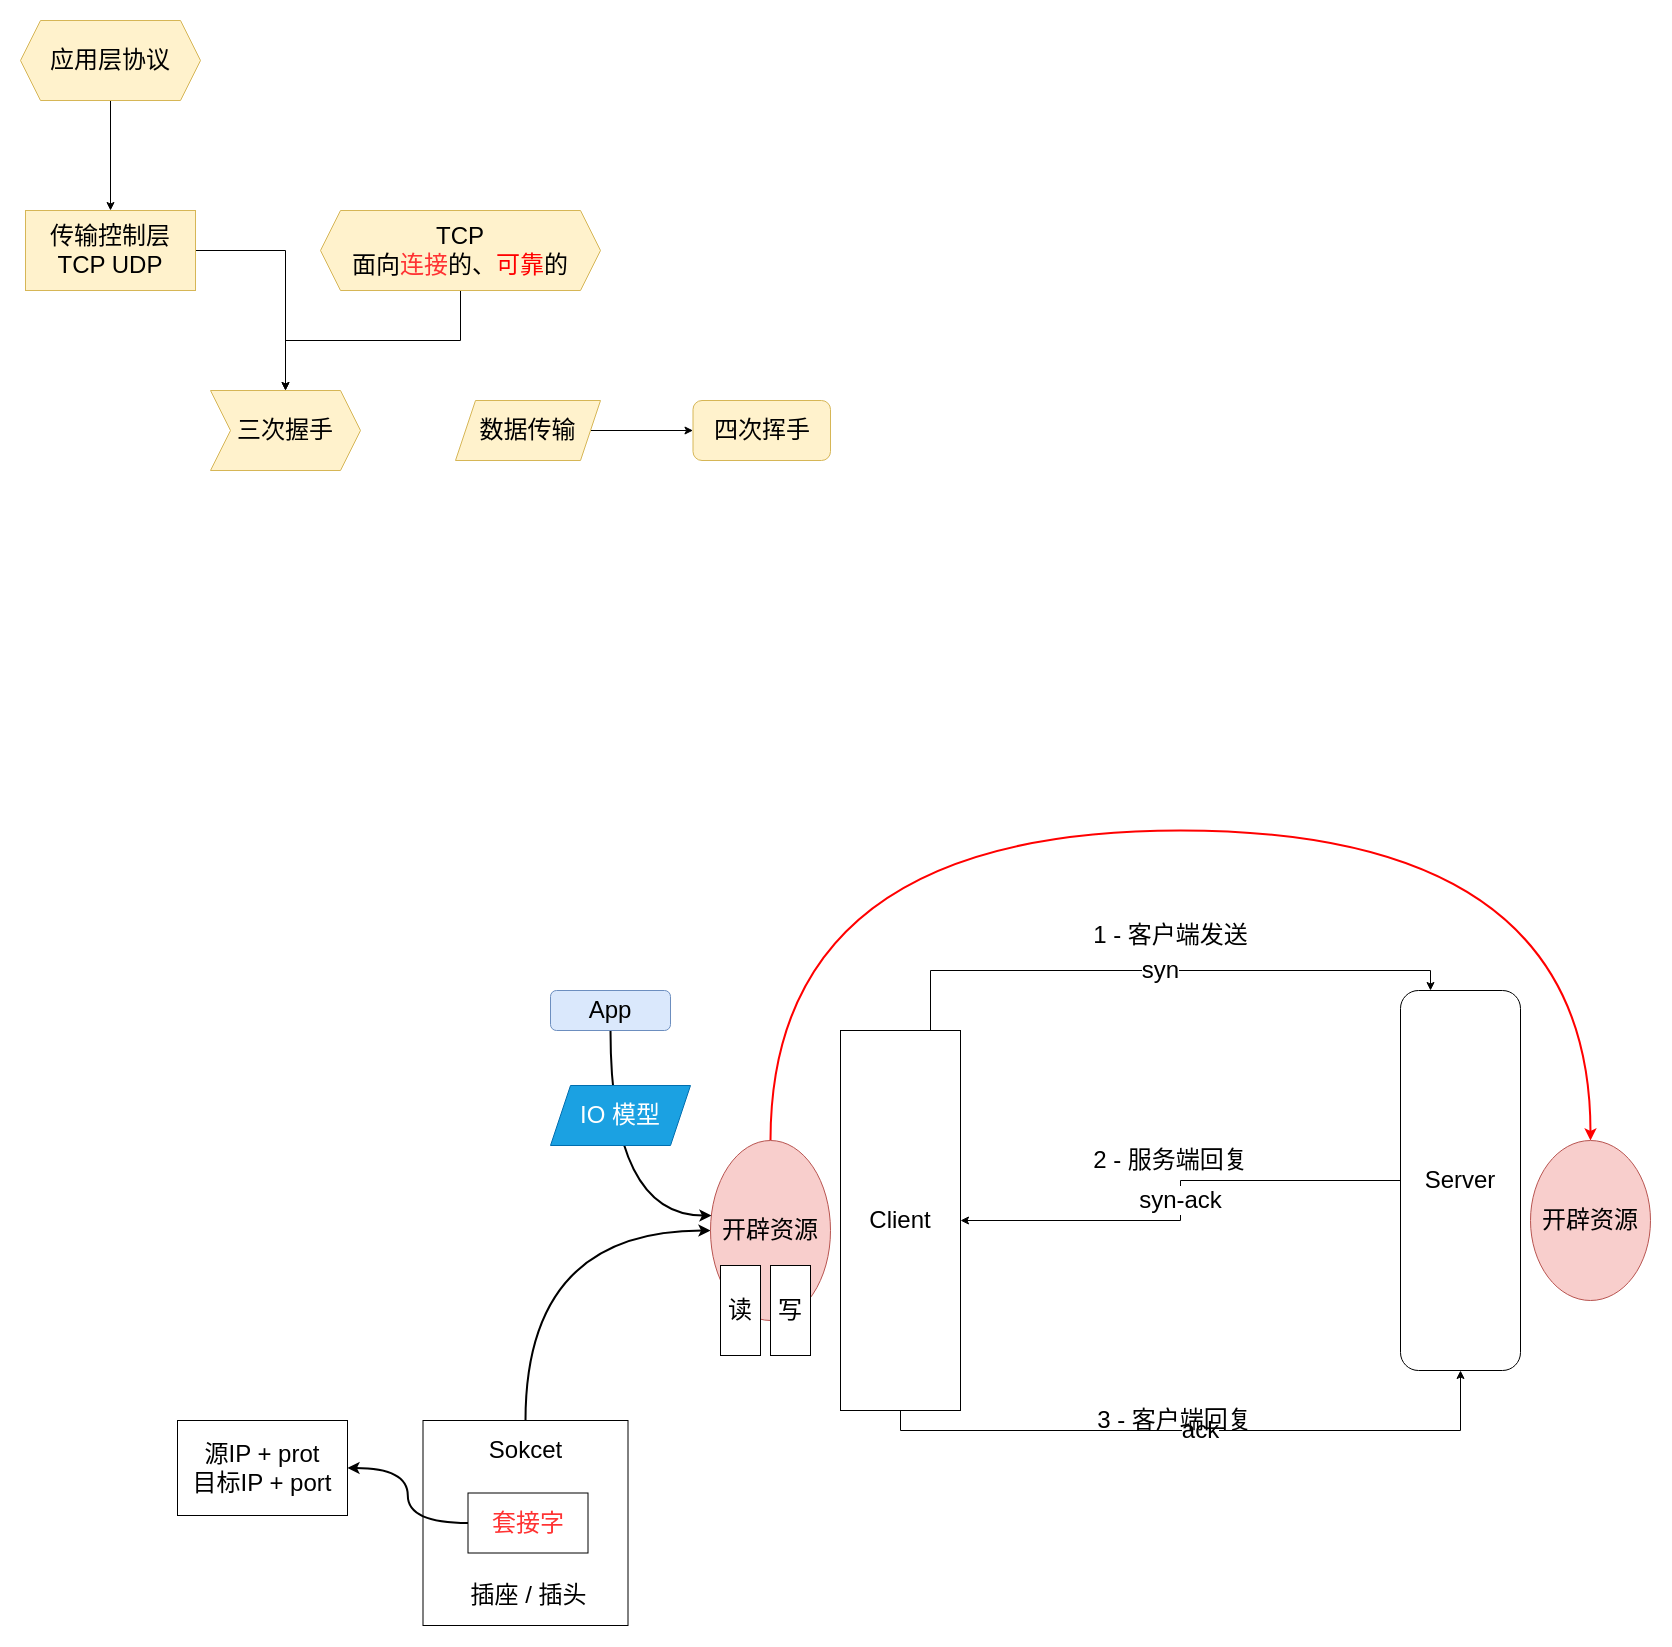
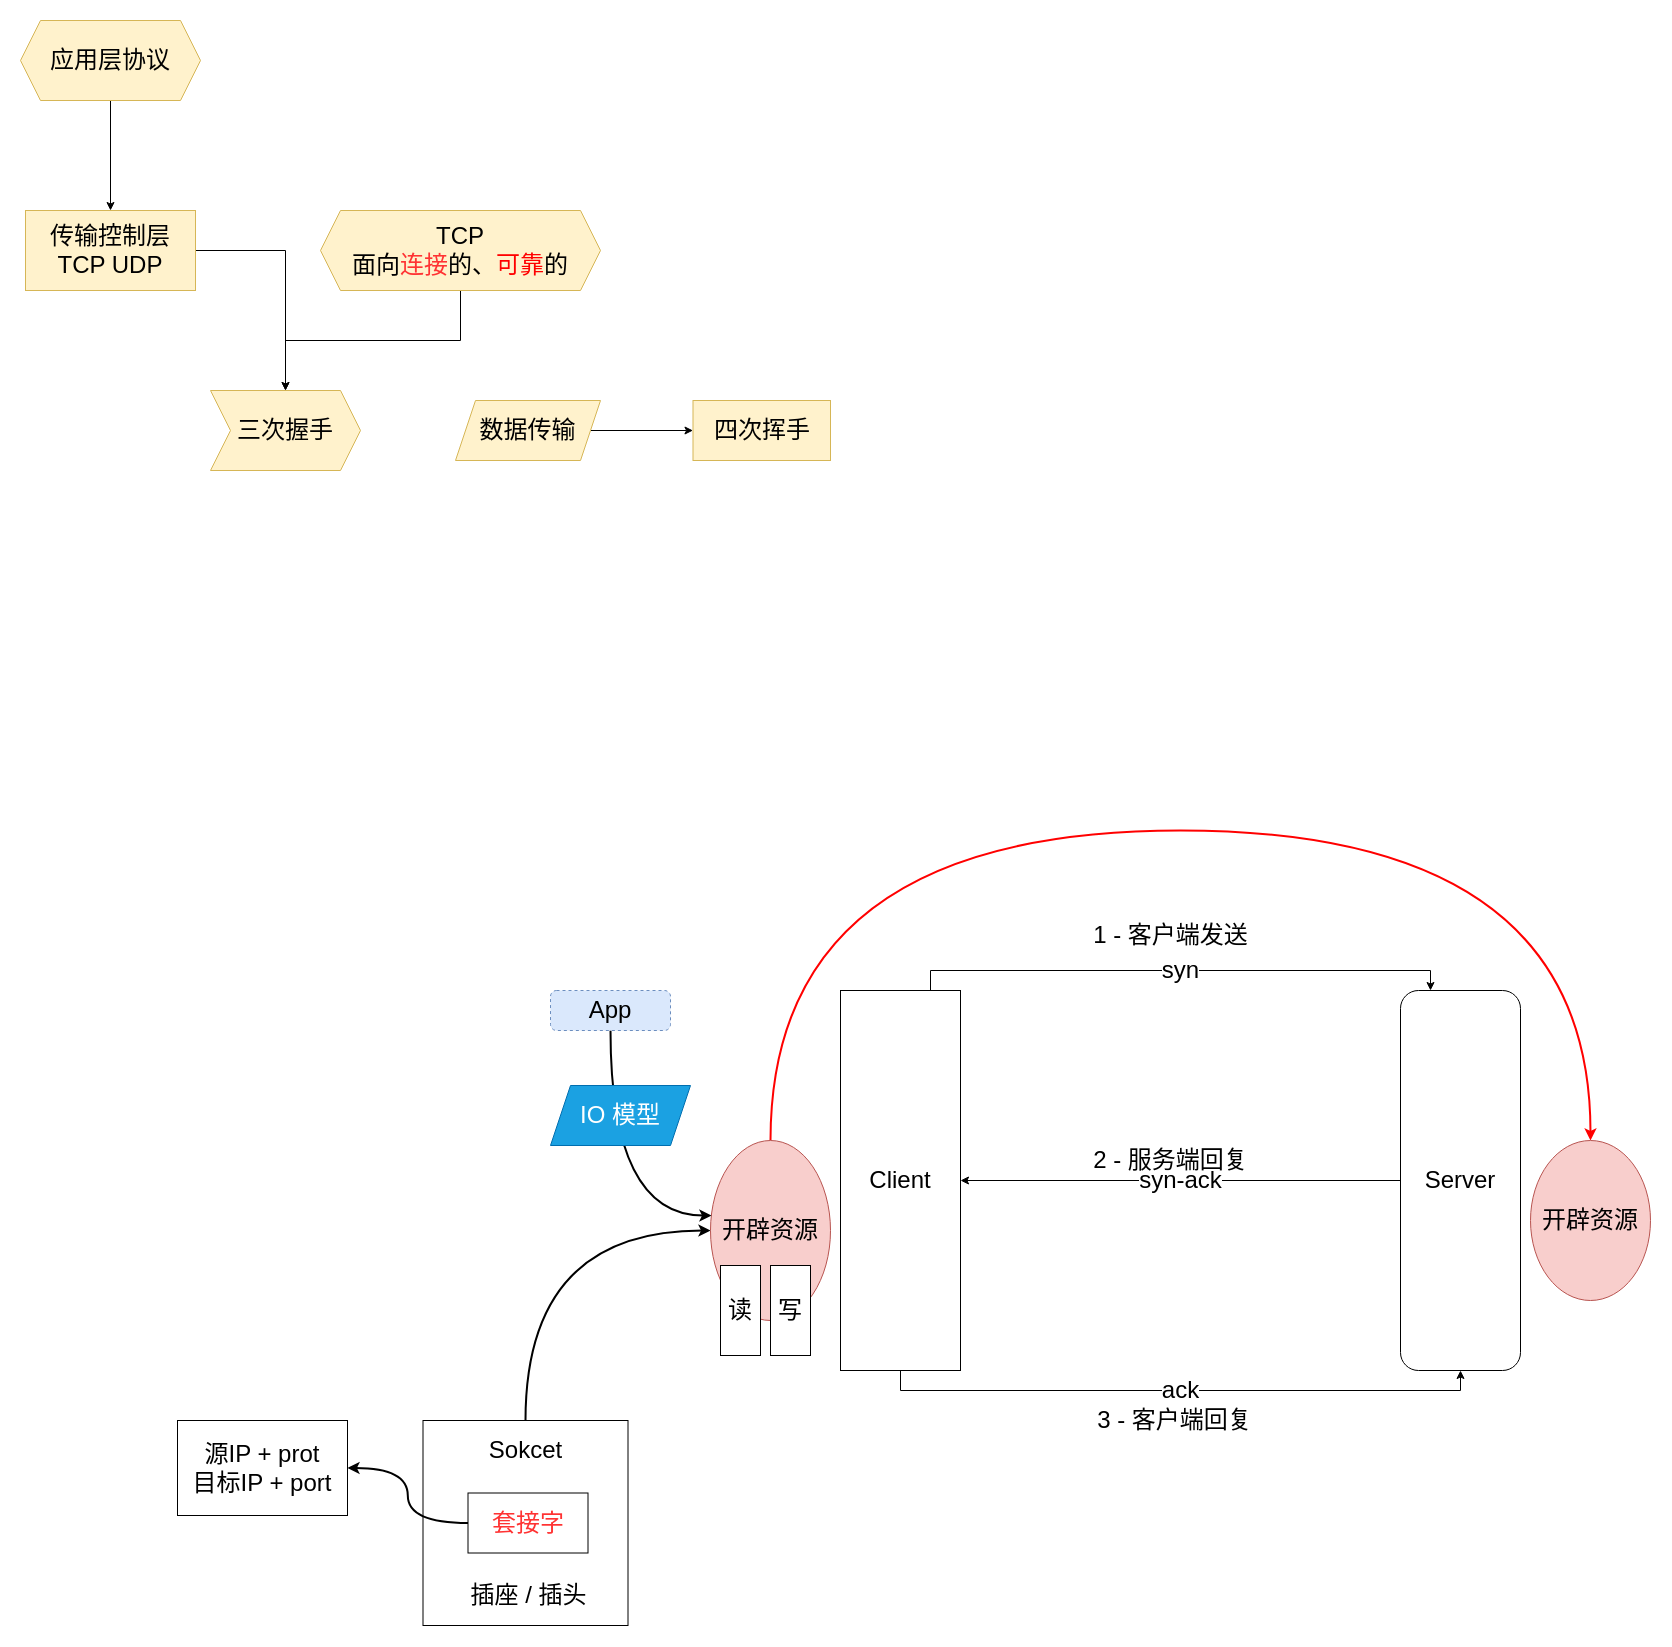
  <mxCell id="0" />
  <mxCell id="1" parent="0" />
  <mxCell id="2" value="syn" style="edgeStyle=orthogonalEdgeStyle;rounded=0;orthogonalLoop=1;jettySize=auto;html=1;exitX=0.75;exitY=0;exitDx=0;exitDy=0;entryX=0.25;entryY=0;entryDx=0;entryDy=0;fontSize=24;" parent="1" source="4" target="6" edge="1"><mxGeometry relative="1" as="geometry" /></mxCell>
  <mxCell id="3" value="ack" style="edgeStyle=orthogonalEdgeStyle;rounded=0;orthogonalLoop=1;jettySize=auto;html=1;exitX=0.5;exitY=1;exitDx=0;exitDy=0;entryX=0.5;entryY=1;entryDx=0;entryDy=0;fontSize=24;" parent="1" source="4" target="6" edge="1"><mxGeometry relative="1" as="geometry" /></mxCell>
- <mxCell id="4" value="&lt;font style=&quot;font-size: 24px&quot;&gt;Client&lt;/font&gt;" style="rounded=0;whiteSpace=wrap;html=1;" parent="1" vertex="1"><mxGeometry x="840" y="1030" width="120" height="380" as="geometry" /></mxCell>
+ <mxCell id="4" value="&lt;font style=&quot;font-size: 24px&quot;&gt;Client&lt;/font&gt;" style="rounded=0;whiteSpace=wrap;html=1;" parent="1" vertex="1"><mxGeometry x="840" y="990" width="120" height="380" as="geometry" /></mxCell>
  <mxCell id="5" value="syn-ack" style="edgeStyle=orthogonalEdgeStyle;rounded=0;orthogonalLoop=1;jettySize=auto;html=1;entryX=1;entryY=0.5;entryDx=0;entryDy=0;fontSize=24;" parent="1" source="6" target="4" edge="1"><mxGeometry relative="1" as="geometry" /></mxCell>
  <mxCell id="6" value="&lt;font style=&quot;font-size: 24px&quot;&gt;Server&lt;/font&gt;" style="rounded=1;whiteSpace=wrap;html=1;" parent="1" vertex="1"><mxGeometry x="1400" y="990" width="120" height="380" as="geometry" /></mxCell>
  <mxCell id="7" value="1 - 客户端发送" style="text;html=1;align=center;verticalAlign=middle;resizable=0;points=[];autosize=1;strokeColor=none;fillColor=none;fontSize=24;" parent="1" vertex="1"><mxGeometry x="1085" y="920" width="170" height="30" as="geometry" /></mxCell>
  <mxCell id="8" value="2 - 服务端回复" style="text;html=1;align=center;verticalAlign=middle;resizable=0;points=[];autosize=1;strokeColor=none;fillColor=none;fontSize=24;" parent="1" vertex="1"><mxGeometry x="1085" y="1145" width="170" height="30" as="geometry" /></mxCell>
  <mxCell id="9" value="3 - 客户端回复" style="text;html=1;align=center;verticalAlign=middle;resizable=0;points=[];autosize=1;strokeColor=none;fillColor=none;fontSize=24;" parent="1" vertex="1"><mxGeometry x="1089" y="1405" width="170" height="30" as="geometry" /></mxCell>
  <mxCell id="10" style="edgeStyle=orthogonalEdgeStyle;curved=1;rounded=0;orthogonalLoop=1;jettySize=auto;html=1;exitX=0.5;exitY=0;exitDx=0;exitDy=0;entryX=0.5;entryY=0;entryDx=0;entryDy=0;fontSize=24;strokeColor=#FF0000;strokeWidth=2;" edge="1" parent="1" source="11" target="12"><mxGeometry relative="1" as="geometry"><Array as="points"><mxPoint x="770" y="830" /><mxPoint x="1590" y="830" /></Array></mxGeometry></mxCell>
  <mxCell id="11" value="开辟资源" style="ellipse;whiteSpace=wrap;html=1;fontSize=24;fillColor=#f8cecc;strokeColor=#b85450;" parent="1" vertex="1"><mxGeometry x="710" y="1140" width="120" height="180" as="geometry" /></mxCell>
  <mxCell id="12" value="开辟资源" style="ellipse;whiteSpace=wrap;html=1;fontSize=24;fillColor=#f8cecc;strokeColor=#b85450;" parent="1" vertex="1"><mxGeometry x="1530" y="1140" width="120" height="160" as="geometry" /></mxCell>
  <mxCell id="13" value="" style="edgeStyle=orthogonalEdgeStyle;rounded=0;orthogonalLoop=1;jettySize=auto;html=1;fontSize=24;" parent="1" source="14" target="16" edge="1"><mxGeometry relative="1" as="geometry" /></mxCell>
  <mxCell id="14" value="应用层协议" style="shape=hexagon;perimeter=hexagonPerimeter2;whiteSpace=wrap;html=1;fixedSize=1;fontSize=24;fillColor=#fff2cc;strokeColor=#d6b656;" parent="1" vertex="1"><mxGeometry x="20" y="20" width="180" height="80" as="geometry" /></mxCell>
  <mxCell id="15" value="" style="edgeStyle=orthogonalEdgeStyle;rounded=0;orthogonalLoop=1;jettySize=auto;html=1;fontSize=24;" parent="1" source="16" target="19" edge="1"><mxGeometry relative="1" as="geometry" /></mxCell>
  <mxCell id="16" value="传输控制层&lt;br&gt;TCP UDP" style="whiteSpace=wrap;html=1;fontSize=24;strokeColor=#d6b656;fillColor=#fff2cc;" parent="1" vertex="1"><mxGeometry x="25" y="210" width="170" height="80" as="geometry" /></mxCell>
  <mxCell id="17" value="" style="edgeStyle=orthogonalEdgeStyle;rounded=0;orthogonalLoop=1;jettySize=auto;html=1;fontSize=24;fontColor=#FF0000;" parent="1" source="18" target="19" edge="1"><mxGeometry relative="1" as="geometry" /></mxCell>
  <mxCell id="18" value="TCP&lt;br&gt;面向&lt;font color=&quot;#ff3333&quot;&gt;连接&lt;/font&gt;的、&lt;font color=&quot;#ff0000&quot;&gt;可靠&lt;/font&gt;的" style="shape=hexagon;perimeter=hexagonPerimeter2;whiteSpace=wrap;html=1;fixedSize=1;fontSize=24;strokeColor=#d6b656;fillColor=#fff2cc;" parent="1" vertex="1"><mxGeometry x="320" y="210" width="280" height="80" as="geometry" /></mxCell>
  <mxCell id="19" value="三次握手" style="shape=step;perimeter=stepPerimeter;whiteSpace=wrap;html=1;fixedSize=1;fontSize=24;strokeColor=#d6b656;fillColor=#fff2cc;" parent="1" vertex="1"><mxGeometry x="210" y="390" width="150" height="80" as="geometry" /></mxCell>
  <mxCell id="20" value="" style="edgeStyle=orthogonalEdgeStyle;rounded=0;orthogonalLoop=1;jettySize=auto;html=1;fontSize=24;fontColor=#FF0000;" parent="1" source="21" target="22" edge="1"><mxGeometry relative="1" as="geometry" /></mxCell>
  <mxCell id="21" value="数据传输" style="shape=parallelogram;perimeter=parallelogramPerimeter;whiteSpace=wrap;html=1;fixedSize=1;fontSize=24;strokeColor=#d6b656;fillColor=#fff2cc;" parent="1" vertex="1"><mxGeometry x="455" y="400" width="145" height="60" as="geometry" /></mxCell>
- <mxCell id="22" value="四次挥手" style="whiteSpace=wrap;html=1;fontSize=24;strokeColor=#d6b656;fillColor=#fff2cc;rounded=1;" parent="1" vertex="1"><mxGeometry x="692.5" y="400" width="137.5" height="60" as="geometry" /></mxCell>
+ <mxCell id="22" value="四次挥手" style="whiteSpace=wrap;html=1;fontSize=24;strokeColor=#d6b656;fillColor=#fff2cc;" parent="1" vertex="1"><mxGeometry x="692.5" y="400" width="137.5" height="60" as="geometry" /></mxCell>
  <mxCell id="23" style="edgeStyle=orthogonalEdgeStyle;curved=1;rounded=0;orthogonalLoop=1;jettySize=auto;html=1;exitX=0.5;exitY=0;exitDx=0;exitDy=0;entryX=0;entryY=0.5;entryDx=0;entryDy=0;fontSize=24;strokeColor=#000000;strokeWidth=2;" edge="1" parent="1" source="24" target="11"><mxGeometry relative="1" as="geometry" /></mxCell>
  <mxCell id="24" value="&lt;font style=&quot;font-size: 24px&quot;&gt;&lt;br&gt;&lt;/font&gt;" style="whiteSpace=wrap;html=1;aspect=fixed;" vertex="1" parent="1"><mxGeometry x="422.5" y="1420" width="205" height="205" as="geometry" /></mxCell>
  <mxCell id="25" value="读" style="rounded=0;whiteSpace=wrap;html=1;fontSize=24;" vertex="1" parent="1"><mxGeometry x="720" y="1265" width="40" height="90" as="geometry" /></mxCell>
  <mxCell id="26" value="写" style="rounded=0;whiteSpace=wrap;html=1;fontSize=24;" vertex="1" parent="1"><mxGeometry x="770" y="1265" width="40" height="90" as="geometry" /></mxCell>
  <mxCell id="27" style="edgeStyle=orthogonalEdgeStyle;curved=1;rounded=0;orthogonalLoop=1;jettySize=auto;html=1;exitX=0.5;exitY=1;exitDx=0;exitDy=0;entryX=0.008;entryY=0.417;entryDx=0;entryDy=0;entryPerimeter=0;fontSize=24;strokeColor=#000000;strokeWidth=2;" edge="1" parent="1" source="28" target="11"><mxGeometry relative="1" as="geometry" /></mxCell>
- <mxCell id="28" value="App" style="rounded=1;whiteSpace=wrap;html=1;fontSize=24;fillColor=#dae8fc;strokeColor=#6c8ebf;" vertex="1" parent="1"><mxGeometry x="550" y="990" width="120" height="40" as="geometry" /></mxCell>
+ <mxCell id="28" value="App" style="rounded=1;whiteSpace=wrap;html=1;fontSize=24;fillColor=#dae8fc;strokeColor=#6c8ebf;dashed=1;" vertex="1" parent="1"><mxGeometry x="550" y="990" width="120" height="40" as="geometry" /></mxCell>
  <mxCell id="29" value="IO 模型" style="shape=parallelogram;perimeter=parallelogramPerimeter;whiteSpace=wrap;html=1;fixedSize=1;fontSize=24;fillColor=#1ba1e2;fontColor=#ffffff;strokeColor=#006EAF;" vertex="1" parent="1"><mxGeometry x="550" y="1085" width="140" height="60" as="geometry" /></mxCell>
  <mxCell id="30" value="源IP + prot&lt;br&gt;目标IP + port" style="rounded=0;whiteSpace=wrap;html=1;fontSize=24;" vertex="1" parent="1"><mxGeometry x="177" y="1420" width="170" height="95" as="geometry" /></mxCell>
  <mxCell id="31" style="edgeStyle=orthogonalEdgeStyle;curved=1;rounded=0;orthogonalLoop=1;jettySize=auto;html=1;exitX=0;exitY=0.5;exitDx=0;exitDy=0;entryX=1;entryY=0.5;entryDx=0;entryDy=0;fontSize=24;fontColor=#FF3333;strokeColor=#000000;strokeWidth=2;" edge="1" parent="1" source="32" target="30"><mxGeometry relative="1" as="geometry" /></mxCell>
  <mxCell id="32" value="套接字" style="rounded=0;whiteSpace=wrap;html=1;fontSize=24;fontColor=#FF3333;" vertex="1" parent="1"><mxGeometry x="467.5" y="1492.5" width="120" height="60" as="geometry" /></mxCell>
  <mxCell id="33" value="&lt;font color=&quot;#000000&quot;&gt;Sokcet&lt;/font&gt;" style="text;html=1;align=center;verticalAlign=middle;resizable=0;points=[];autosize=1;strokeColor=none;fillColor=none;fontSize=24;fontColor=#FF3333;" vertex="1" parent="1"><mxGeometry x="480" y="1435" width="90" height="30" as="geometry" /></mxCell>
  <mxCell id="34" value="插座 / 插头" style="text;html=1;align=center;verticalAlign=middle;resizable=0;points=[];autosize=1;strokeColor=none;fillColor=none;fontSize=24;fontColor=#000000;" vertex="1" parent="1"><mxGeometry x="462.5" y="1580" width="130" height="30" as="geometry" /></mxCell>
